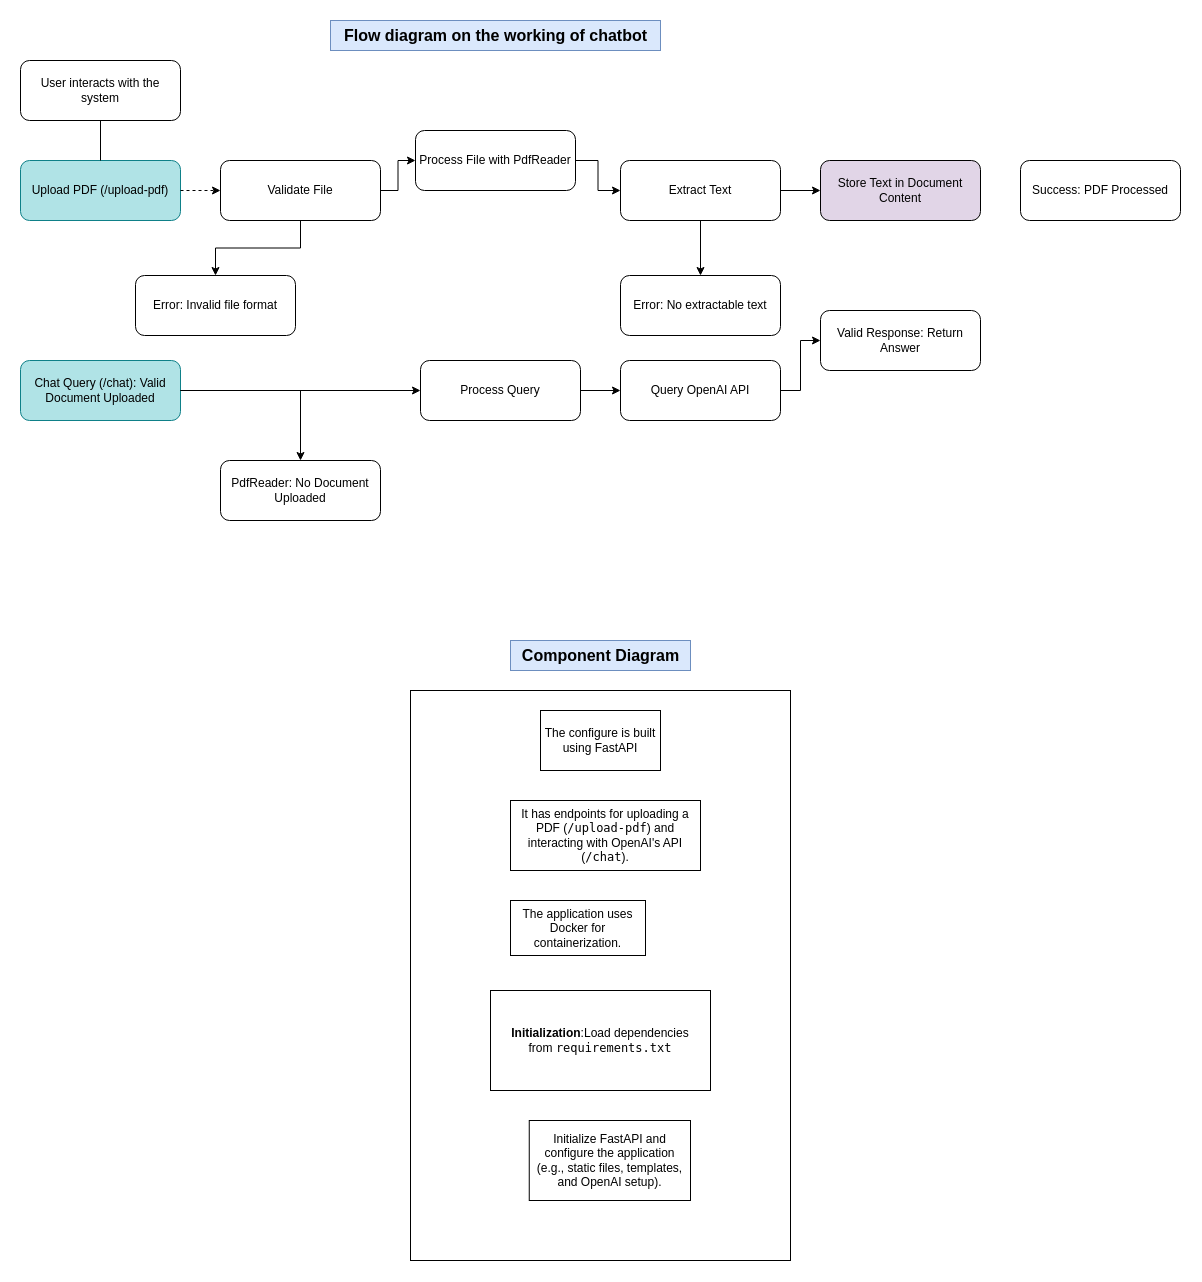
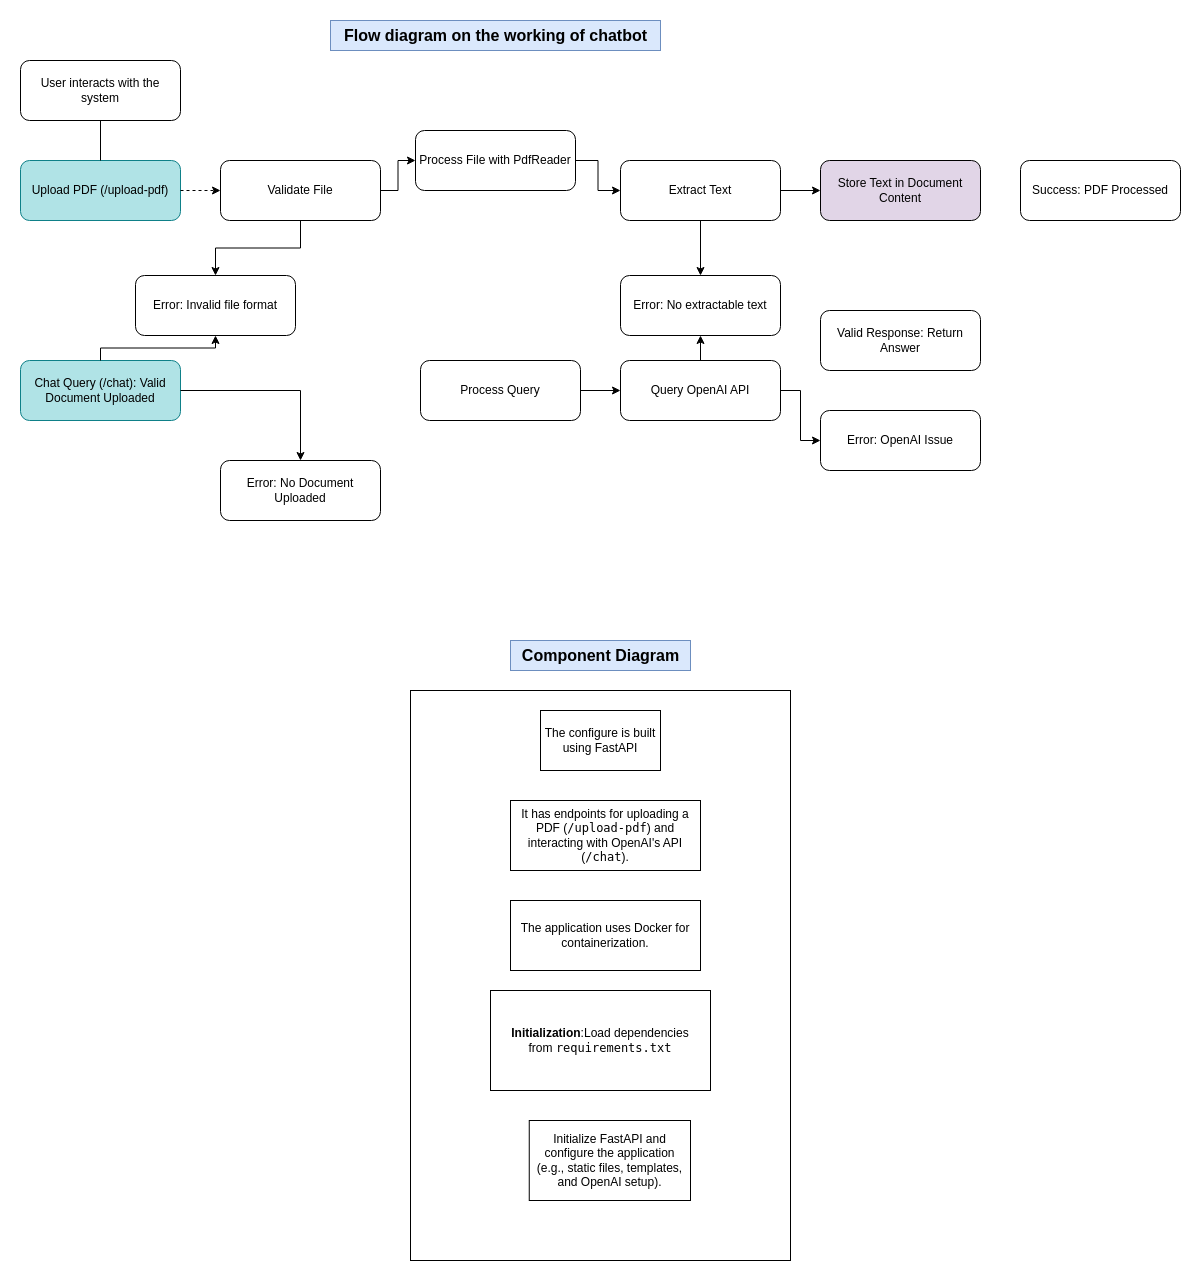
  <mxCell id="0" />
  <mxCell id="1" parent="0" />
  <mxCell id="2" value="User interacts with the system" style="rounded=1;whiteSpace=wrap;html=1;" parent="1" vertex="1"><mxGeometry x="20" y="60" width="160" height="60" as="geometry" /></mxCell>
  <mxCell id="3" value="Upload PDF (/upload-pdf)" style="rounded=1;whiteSpace=wrap;html=1;fillColor=#b0e3e6;strokeColor=#0e8088;" parent="1" vertex="1"><mxGeometry x="20" y="160" width="160" height="60" as="geometry" /></mxCell>
  <mxCell id="4" value="Validate File" style="rounded=1;whiteSpace=wrap;html=1;" parent="1" vertex="1"><mxGeometry x="220" y="160" width="160" height="60" as="geometry" /></mxCell>
  <mxCell id="5" value="Error: Invalid file format" style="rounded=1;whiteSpace=wrap;html=1;" parent="1" vertex="1"><mxGeometry x="135" y="275" width="160" height="60" as="geometry" /></mxCell>
  <mxCell id="6" value="Process File with PdfReader" style="rounded=1;whiteSpace=wrap;html=1;" parent="1" vertex="1"><mxGeometry x="415" y="130" width="160" height="60" as="geometry" /></mxCell>
  <mxCell id="7" value="Extract Text" style="rounded=1;whiteSpace=wrap;html=1;" parent="1" vertex="1"><mxGeometry x="620" y="160" width="160" height="60" as="geometry" /></mxCell>
  <mxCell id="8" value="Error: No extractable text" style="rounded=1;whiteSpace=wrap;html=1;" parent="1" vertex="1"><mxGeometry x="620" y="275" width="160" height="60" as="geometry" /></mxCell>
  <mxCell id="9" value="Store Text in Document Content" style="rounded=1;whiteSpace=wrap;html=1;fillColor=#e1d5e7;" parent="1" vertex="1"><mxGeometry x="820" y="160" width="160" height="60" as="geometry" /></mxCell>
  <mxCell id="10" value="Success: PDF Processed" style="rounded=1;whiteSpace=wrap;html=1;" parent="1" vertex="1"><mxGeometry x="1020" y="160" width="160" height="60" as="geometry" /></mxCell>
  <mxCell id="11" value="Chat Query (/chat): Valid Document Uploaded" style="rounded=1;whiteSpace=wrap;html=1;fillColor=#b0e3e6;strokeColor=#0e8088;" parent="1" vertex="1"><mxGeometry x="20" y="360" width="160" height="60" as="geometry" /></mxCell>
- <mxCell id="12" value="PdfReader: No Document Uploaded" style="rounded=1;whiteSpace=wrap;html=1;" parent="1" vertex="1"><mxGeometry x="220" y="460" width="160" height="60" as="geometry" /></mxCell>
+ <mxCell id="12" value="Error: No Document Uploaded" style="rounded=1;whiteSpace=wrap;html=1;" parent="1" vertex="1"><mxGeometry x="220" y="460" width="160" height="60" as="geometry" /></mxCell>
  <mxCell id="13" value="Process Query" style="rounded=1;whiteSpace=wrap;html=1;" parent="1" vertex="1"><mxGeometry x="420" y="360" width="160" height="60" as="geometry" /></mxCell>
  <mxCell id="14" value="Query OpenAI API" style="rounded=1;whiteSpace=wrap;html=1;" parent="1" vertex="1"><mxGeometry x="620" y="360" width="160" height="60" as="geometry" /></mxCell>
  <mxCell id="15" value="Valid Response: Return Answer" style="rounded=1;whiteSpace=wrap;html=1;" parent="1" vertex="1"><mxGeometry x="820" y="310" width="160" height="60" as="geometry" /></mxCell>
+ <mxCell id="16" value="Error: OpenAI Issue" style="rounded=1;whiteSpace=wrap;html=1;" parent="1" vertex="1"><mxGeometry x="820" y="410" width="160" height="60" as="geometry" /></mxCell>
  <mxCell id="17" style="edgeStyle=orthogonalEdgeStyle;rounded=0;orthogonalLoop=1;endArrow=none;" parent="1" source="2" target="3" edge="1"><mxGeometry relative="1" as="geometry" /></mxCell>
  <mxCell id="18" style="edgeStyle=orthogonalEdgeStyle;rounded=0;orthogonalLoop=1;dashed=1;" parent="1" source="3" target="4" edge="1"><mxGeometry relative="1" as="geometry" /></mxCell>
  <mxCell id="19" style="edgeStyle=orthogonalEdgeStyle;rounded=0;orthogonalLoop=1;" parent="1" source="4" target="5" edge="1"><mxGeometry relative="1" as="geometry" /></mxCell>
  <mxCell id="20" style="edgeStyle=orthogonalEdgeStyle;rounded=0;orthogonalLoop=1;" parent="1" source="4" target="6" edge="1"><mxGeometry relative="1" as="geometry" /></mxCell>
  <mxCell id="21" style="edgeStyle=orthogonalEdgeStyle;rounded=0;orthogonalLoop=1;" parent="1" source="6" target="7" edge="1"><mxGeometry relative="1" as="geometry" /></mxCell>
  <mxCell id="22" style="edgeStyle=orthogonalEdgeStyle;rounded=0;orthogonalLoop=1;" parent="1" source="7" target="8" edge="1"><mxGeometry relative="1" as="geometry" /></mxCell>
  <mxCell id="23" style="edgeStyle=orthogonalEdgeStyle;rounded=0;orthogonalLoop=1;" parent="1" source="7" target="9" edge="1"><mxGeometry relative="1" as="geometry" /></mxCell>
  <mxCell id="24" style="edgeStyle=orthogonalEdgeStyle;rounded=0;orthogonalLoop=1;" parent="1" source="11" target="12" edge="1"><mxGeometry relative="1" as="geometry" /></mxCell>
- <mxCell id="25" style="edgeStyle=orthogonalEdgeStyle;rounded=0;orthogonalLoop=1;" parent="1" source="11" target="13" edge="1"><mxGeometry relative="1" as="geometry" /></mxCell>
+ <mxCell id="25" style="edgeStyle=orthogonalEdgeStyle;rounded=0;orthogonalLoop=1;" parent="1" source="11" target="5" edge="1"><mxGeometry relative="1" as="geometry" /></mxCell>
  <mxCell id="26" style="edgeStyle=orthogonalEdgeStyle;rounded=0;orthogonalLoop=1;" parent="1" source="13" target="14" edge="1"><mxGeometry relative="1" as="geometry" /></mxCell>
- <mxCell id="27" style="edgeStyle=orthogonalEdgeStyle;rounded=0;orthogonalLoop=1;" parent="1" source="14" target="15" edge="1"><mxGeometry relative="1" as="geometry" /></mxCell>
+ <mxCell id="27" style="edgeStyle=orthogonalEdgeStyle;rounded=0;orthogonalLoop=1;" parent="1" source="14" target="8" edge="1"><mxGeometry relative="1" as="geometry" /></mxCell>
+ <mxCell id="28" style="edgeStyle=orthogonalEdgeStyle;rounded=0;orthogonalLoop=1;" parent="1" source="14" target="16" edge="1"><mxGeometry relative="1" as="geometry" /></mxCell>
  <mxCell id="29" value="&lt;span style=&quot;font-size: 16px;&quot;&gt;&lt;b&gt;Flow diagram on the working of chatbot&lt;/b&gt;&lt;/span&gt;" style="text;html=1;align=center;verticalAlign=middle;resizable=0;points=[];autosize=1;strokeColor=#6c8ebf;fillColor=#dae8fc;" vertex="1" parent="1"><mxGeometry x="330" y="20" width="330" height="30" as="geometry" /></mxCell>
  <mxCell id="30" value="&lt;b&gt;&lt;font style=&quot;font-size: 16px;&quot;&gt;Component Diagram&lt;/font&gt;&lt;/b&gt;" style="text;html=1;align=center;verticalAlign=middle;resizable=0;points=[];autosize=1;strokeColor=#6c8ebf;fillColor=#dae8fc;" vertex="1" parent="1"><mxGeometry x="510" y="640" width="180" height="30" as="geometry" /></mxCell>
  <mxCell id="31" value="" style="rounded=0;whiteSpace=wrap;html=1;" vertex="1" parent="1"><mxGeometry x="410" y="690" width="380" height="570" as="geometry" /></mxCell>
  <mxCell id="32" value="The configure is built using FastAPI" style="rounded=0;whiteSpace=wrap;html=1;" vertex="1" parent="1"><mxGeometry x="540" y="710" width="120" height="60" as="geometry" /></mxCell>
  <mxCell id="33" value="It has endpoints for uploading a PDF (&lt;code&gt;/upload-pdf&lt;/code&gt;) and interacting with OpenAI's API (&lt;code&gt;/chat&lt;/code&gt;)." style="rounded=0;whiteSpace=wrap;html=1;" vertex="1" parent="1"><mxGeometry x="510" y="800" width="190" height="70" as="geometry" /></mxCell>
- <mxCell id="34" value="The application uses Docker for containerization." style="rounded=0;whiteSpace=wrap;html=1;" vertex="1" parent="1"><mxGeometry x="510" y="900" width="135" height="55" as="geometry" /></mxCell>
+ <mxCell id="34" value="The application uses Docker for containerization." style="rounded=0;whiteSpace=wrap;html=1;" vertex="1" parent="1"><mxGeometry x="510" y="900" width="190" height="70" as="geometry" /></mxCell>
  <mxCell id="35" value="&lt;strong&gt;Initialization&lt;/strong&gt;:&lt;span style=&quot;background-color: initial;&quot;&gt;Load dependencies from&amp;nbsp;&lt;/span&gt;&lt;code style=&quot;background-color: initial;&quot;&gt;requirements.txt&lt;/code&gt;" style="rounded=0;whiteSpace=wrap;html=1;align=center;" vertex="1" parent="1"><mxGeometry x="490" y="990" width="220" height="100" as="geometry" /></mxCell>
  <mxCell id="36" value="Initialize FastAPI and configure the application (e.g., static files, templates, and OpenAI setup)." style="rounded=0;whiteSpace=wrap;html=1;" vertex="1" parent="1"><mxGeometry x="528.75" y="1120" width="161.25" height="80" as="geometry" /></mxCell>
